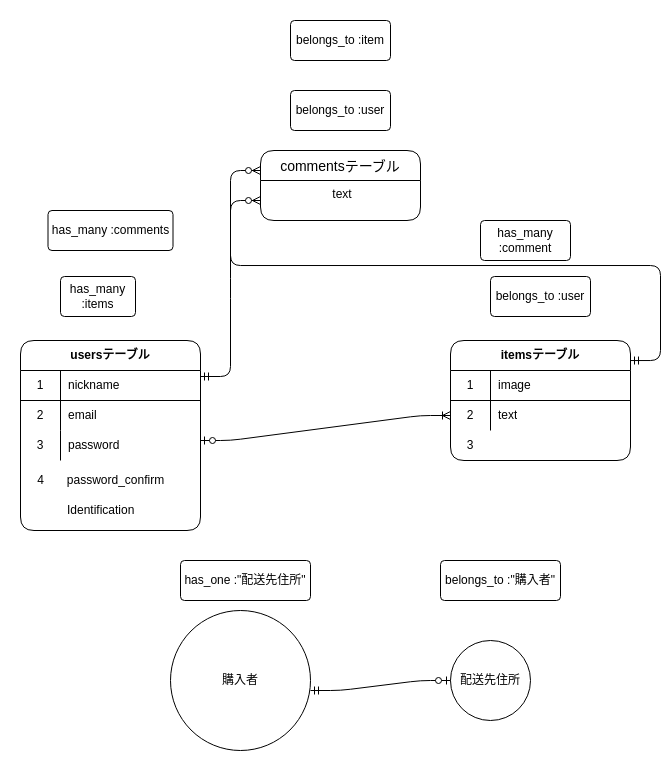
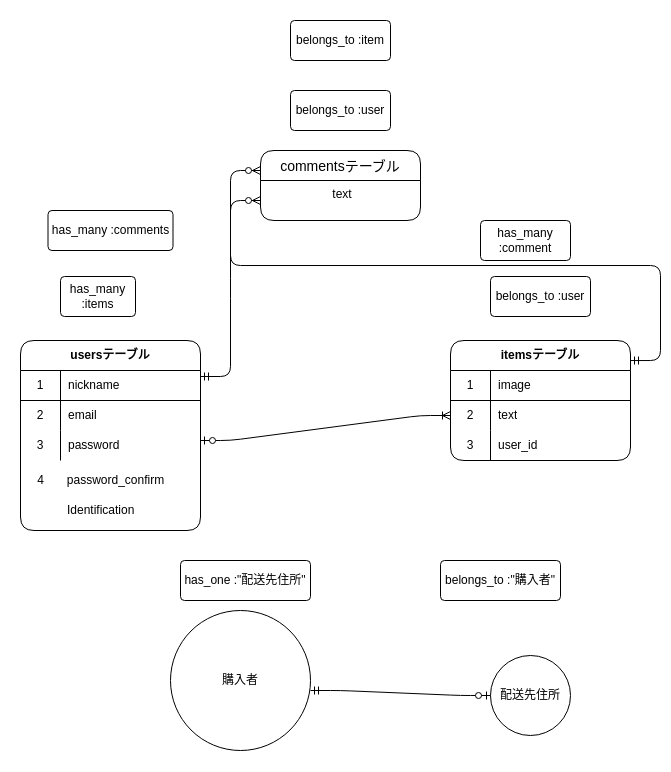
  <mxCell id="0" />
  <mxCell id="1" parent="0" />
  <mxCell id="2" value="usersテーブル" style="shape=table;html=1;whiteSpace=wrap;startSize=30;container=1;collapsible=0;childLayout=tableLayout;fixedRows=1;rowLines=0;fontStyle=1;align=center;rounded=1;labelBackgroundColor=#ffffff;labelBorderColor=none;" vertex="1" parent="1"><mxGeometry x="20" y="340" width="180" height="190" as="geometry" /></mxCell>
  <mxCell id="3" value="" style="shape=partialRectangle;html=1;whiteSpace=wrap;collapsible=0;dropTarget=0;pointerEvents=0;fillColor=none;top=0;left=0;bottom=1;right=0;points=[[0,0.5],[1,0.5]];portConstraint=eastwest;" vertex="1" parent="2"><mxGeometry y="30" width="180" height="30" as="geometry" /></mxCell>
  <mxCell id="4" value="1" style="shape=partialRectangle;html=1;whiteSpace=wrap;connectable=0;fillColor=none;top=0;left=0;bottom=0;right=0;overflow=hidden;" vertex="1" parent="3"><mxGeometry width="40" height="30" as="geometry" /></mxCell>
  <mxCell id="5" value="nickname" style="shape=partialRectangle;html=1;whiteSpace=wrap;connectable=0;fillColor=none;top=0;left=0;bottom=0;right=0;align=left;spacingLeft=6;overflow=hidden;" vertex="1" parent="3"><mxGeometry x="40" width="140" height="30" as="geometry" /></mxCell>
  <mxCell id="6" value="" style="shape=partialRectangle;html=1;whiteSpace=wrap;collapsible=0;dropTarget=0;pointerEvents=0;fillColor=none;top=0;left=0;bottom=0;right=0;points=[[0,0.5],[1,0.5]];portConstraint=eastwest;" vertex="1" parent="2"><mxGeometry y="60" width="180" height="30" as="geometry" /></mxCell>
  <mxCell id="7" value="2" style="shape=partialRectangle;html=1;whiteSpace=wrap;connectable=0;fillColor=none;top=0;left=0;bottom=0;right=0;overflow=hidden;" vertex="1" parent="6"><mxGeometry width="40" height="30" as="geometry" /></mxCell>
  <mxCell id="8" value="email" style="shape=partialRectangle;html=1;whiteSpace=wrap;connectable=0;fillColor=none;top=0;left=0;bottom=0;right=0;align=left;spacingLeft=6;overflow=hidden;horizontal=1;verticalAlign=middle;strokeWidth=1;" vertex="1" parent="6"><mxGeometry x="40" width="140" height="30" as="geometry" /></mxCell>
  <mxCell id="9" value="" style="shape=partialRectangle;html=1;whiteSpace=wrap;collapsible=0;dropTarget=0;pointerEvents=0;fillColor=none;top=0;left=0;bottom=0;right=0;points=[[0,0.5],[1,0.5]];portConstraint=eastwest;" vertex="1" parent="2"><mxGeometry y="90" width="180" height="30" as="geometry" /></mxCell>
  <mxCell id="10" value="3" style="shape=partialRectangle;html=1;whiteSpace=wrap;connectable=0;fillColor=none;top=0;left=0;bottom=0;right=0;overflow=hidden;" vertex="1" parent="9"><mxGeometry width="40" height="30" as="geometry" /></mxCell>
  <mxCell id="11" value="password" style="shape=partialRectangle;html=1;whiteSpace=wrap;connectable=0;top=0;left=0;bottom=0;right=0;align=left;spacingLeft=6;overflow=hidden;fillColor=none;fontStyle=0" vertex="1" parent="9"><mxGeometry x="40" width="140" height="30" as="geometry" /></mxCell>
  <mxCell id="12" value="itemsテーブル" style="shape=table;html=1;whiteSpace=wrap;startSize=30;container=1;collapsible=0;childLayout=tableLayout;fixedRows=1;rowLines=0;fontStyle=1;align=center;rounded=1;" vertex="1" parent="1"><mxGeometry x="450" y="340" width="180" height="120" as="geometry" /></mxCell>
  <mxCell id="13" value="" style="shape=partialRectangle;html=1;whiteSpace=wrap;collapsible=0;dropTarget=0;pointerEvents=0;fillColor=none;top=0;left=0;bottom=1;right=0;points=[[0,0.5],[1,0.5]];portConstraint=eastwest;" vertex="1" parent="12"><mxGeometry y="30" width="180" height="30" as="geometry" /></mxCell>
  <mxCell id="14" value="1" style="shape=partialRectangle;html=1;whiteSpace=wrap;connectable=0;fillColor=none;top=0;left=0;bottom=0;right=0;overflow=hidden;" vertex="1" parent="13"><mxGeometry width="40" height="30" as="geometry" /></mxCell>
  <mxCell id="15" value="image" style="shape=partialRectangle;html=1;whiteSpace=wrap;connectable=0;fillColor=none;top=0;left=0;bottom=0;right=0;align=left;spacingLeft=6;overflow=hidden;" vertex="1" parent="13"><mxGeometry x="40" width="140" height="30" as="geometry" /></mxCell>
  <mxCell id="16" value="" style="shape=partialRectangle;html=1;whiteSpace=wrap;collapsible=0;dropTarget=0;pointerEvents=0;fillColor=none;top=0;left=0;bottom=0;right=0;points=[[0,0.5],[1,0.5]];portConstraint=eastwest;" vertex="1" parent="12"><mxGeometry y="60" width="180" height="30" as="geometry" /></mxCell>
  <mxCell id="17" value="2" style="shape=partialRectangle;html=1;whiteSpace=wrap;connectable=0;fillColor=none;top=0;left=0;bottom=0;right=0;overflow=hidden;" vertex="1" parent="16"><mxGeometry width="40" height="30" as="geometry" /></mxCell>
  <mxCell id="18" value="text" style="shape=partialRectangle;html=1;whiteSpace=wrap;connectable=0;fillColor=none;top=0;left=0;bottom=0;right=0;align=left;spacingLeft=6;overflow=hidden;" vertex="1" parent="16"><mxGeometry x="40" width="140" height="30" as="geometry" /></mxCell>
  <mxCell id="19" value="" style="shape=partialRectangle;html=1;whiteSpace=wrap;collapsible=0;dropTarget=0;pointerEvents=0;fillColor=none;top=0;left=0;bottom=0;right=0;points=[[0,0.5],[1,0.5]];portConstraint=eastwest;" vertex="1" parent="12"><mxGeometry y="90" width="180" height="30" as="geometry" /></mxCell>
  <mxCell id="20" value="3" style="shape=partialRectangle;html=1;whiteSpace=wrap;connectable=0;fillColor=none;top=0;left=0;bottom=0;right=0;overflow=hidden;" vertex="1" parent="19"><mxGeometry width="40" height="30" as="geometry" /></mxCell>
+ <mxCell id="21" value="user_id" style="shape=partialRectangle;html=1;whiteSpace=wrap;connectable=0;fillColor=none;top=0;left=0;bottom=0;right=0;align=left;spacingLeft=6;overflow=hidden;strokeColor=none;" vertex="1" parent="19"><mxGeometry x="40" width="140" height="30" as="geometry" /></mxCell>
  <mxCell id="22" value="購入者" style="ellipse;whiteSpace=wrap;html=1;aspect=fixed;" vertex="1" parent="1"><mxGeometry x="170" y="610" width="140" height="140" as="geometry" /></mxCell>
- <mxCell id="23" value="配送先住所" style="ellipse;whiteSpace=wrap;html=1;aspect=fixed;" vertex="1" parent="1"><mxGeometry x="450" y="640" width="80" height="80" as="geometry" /></mxCell>
+ <mxCell id="23" value="配送先住所" style="ellipse;whiteSpace=wrap;html=1;aspect=fixed;" vertex="1" parent="1"><mxGeometry x="490" y="655" width="80" height="80" as="geometry" /></mxCell>
  <mxCell id="24" value="" style="edgeStyle=entityRelationEdgeStyle;fontSize=12;html=1;endArrow=ERoneToMany;startArrow=ERzeroToOne;entryX=0;entryY=0.5;entryDx=0;entryDy=0;" edge="1" parent="1" target="16"><mxGeometry width="100" height="100" relative="1" as="geometry"><mxPoint x="200" y="440" as="sourcePoint" /><mxPoint x="300" y="340" as="targetPoint" /></mxGeometry></mxCell>
  <mxCell id="25" value="" style="edgeStyle=entityRelationEdgeStyle;fontSize=12;html=1;endArrow=ERzeroToOne;startArrow=ERmandOne;entryX=0;entryY=0.5;entryDx=0;entryDy=0;" edge="1" parent="1" target="23"><mxGeometry width="100" height="100" relative="1" as="geometry"><mxPoint x="310" y="690" as="sourcePoint" /><mxPoint x="446" y="688" as="targetPoint" /></mxGeometry></mxCell>
  <mxCell id="26" value="has_one :&quot;配送先住所&quot;" style="rounded=1;arcSize=10;whiteSpace=wrap;html=1;align=center;gradientColor=#ffffff;" vertex="1" parent="1"><mxGeometry x="180" y="560" width="130" height="40" as="geometry" /></mxCell>
  <mxCell id="27" value="belongs_to :&quot;購入者&quot;" style="rounded=1;arcSize=10;whiteSpace=wrap;html=1;align=center;gradientColor=#ffffff;" vertex="1" parent="1"><mxGeometry x="440" y="560" width="120" height="40" as="geometry" /></mxCell>
  <mxCell id="28" value="has_many :items" style="rounded=1;arcSize=10;whiteSpace=wrap;html=1;align=center;labelBackgroundColor=#ffffff;strokeWidth=1;fillColor=none;gradientColor=#ffffff;" vertex="1" parent="1"><mxGeometry x="60" y="276" width="75" height="40" as="geometry" /></mxCell>
  <mxCell id="29" value="belongs_to :user" style="rounded=1;arcSize=10;whiteSpace=wrap;html=1;align=center;labelBackgroundColor=#ffffff;strokeWidth=1;fillColor=none;gradientColor=#ffffff;" vertex="1" parent="1"><mxGeometry x="490" y="276" width="100" height="40" as="geometry" /></mxCell>
  <mxCell id="30" value="password_confirm" style="text;html=1;align=center;verticalAlign=middle;resizable=0;points=[];autosize=1;" vertex="1" parent="1"><mxGeometry x="60" y="470" width="110" height="20" as="geometry" /></mxCell>
  <mxCell id="31" value="Identification" style="text;html=1;align=left;verticalAlign=middle;resizable=0;points=[];autosize=1;" vertex="1" parent="1"><mxGeometry x="65" y="500" width="80" height="20" as="geometry" /></mxCell>
  <mxCell id="32" value="4" style="text;html=1;align=center;verticalAlign=middle;resizable=0;points=[];autosize=1;" vertex="1" parent="1"><mxGeometry x="30" y="470" width="20" height="20" as="geometry" /></mxCell>
  <mxCell id="33" value="commentsテーブル" style="swimlane;childLayout=stackLayout;horizontal=1;startSize=30;horizontalStack=0;rounded=1;fontSize=14;fontStyle=0;strokeWidth=1;resizeParent=0;resizeLast=1;shadow=0;dashed=0;align=center;labelBackgroundColor=#ffffff;fillColor=none;gradientColor=#ffffff;swimlaneLine=1;" vertex="1" parent="1"><mxGeometry x="260" y="150" width="160" height="70" as="geometry" /></mxCell>
  <mxCell id="34" value="text&#10;" style="align=center;strokeColor=none;fillColor=none;spacingLeft=4;fontSize=12;verticalAlign=top;resizable=0;rotatable=0;part=1;" vertex="1" parent="33"><mxGeometry y="30" width="160" height="40" as="geometry" /></mxCell>
  <mxCell id="35" value="" style="edgeStyle=entityRelationEdgeStyle;fontSize=12;html=1;endArrow=ERzeroToMany;startArrow=ERmandOne;entryX=0;entryY=0.5;entryDx=0;entryDy=0;" edge="1" parent="1" target="34"><mxGeometry width="100" height="100" relative="1" as="geometry"><mxPoint x="200" y="376" as="sourcePoint" /><mxPoint x="300" y="276" as="targetPoint" /></mxGeometry></mxCell>
  <mxCell id="36" value="" style="edgeStyle=entityRelationEdgeStyle;fontSize=12;html=1;endArrow=ERzeroToMany;startArrow=ERmandOne;exitX=1;exitY=0.167;exitDx=0;exitDy=0;exitPerimeter=0;" edge="1" parent="1" source="12"><mxGeometry width="100" height="100" relative="1" as="geometry"><mxPoint x="214" y="520" as="sourcePoint" /><mxPoint x="260" y="170" as="targetPoint" /></mxGeometry></mxCell>
  <mxCell id="37" value="has_many :comments" style="rounded=1;arcSize=10;whiteSpace=wrap;html=1;align=center;labelBackgroundColor=#ffffff;strokeWidth=1;fillColor=none;gradientColor=#ffffff;" vertex="1" parent="1"><mxGeometry x="47.5" y="210" width="125" height="40" as="geometry" /></mxCell>
  <mxCell id="38" value="has_many :comment" style="rounded=1;arcSize=10;whiteSpace=wrap;html=1;align=center;labelBackgroundColor=#ffffff;strokeWidth=1;fillColor=none;gradientColor=#ffffff;" vertex="1" parent="1"><mxGeometry x="480" y="220" width="90" height="40" as="geometry" /></mxCell>
  <mxCell id="39" value="belongs_to :user" style="rounded=1;arcSize=10;whiteSpace=wrap;html=1;align=center;labelBackgroundColor=#ffffff;strokeWidth=1;fillColor=none;gradientColor=#ffffff;" vertex="1" parent="1"><mxGeometry x="290" y="90" width="100" height="40" as="geometry" /></mxCell>
  <mxCell id="40" value="belongs_to :item" style="rounded=1;arcSize=10;whiteSpace=wrap;html=1;align=center;labelBackgroundColor=#ffffff;strokeWidth=1;fillColor=none;gradientColor=#ffffff;" vertex="1" parent="1"><mxGeometry x="290" y="20" width="100" height="40" as="geometry" /></mxCell>
